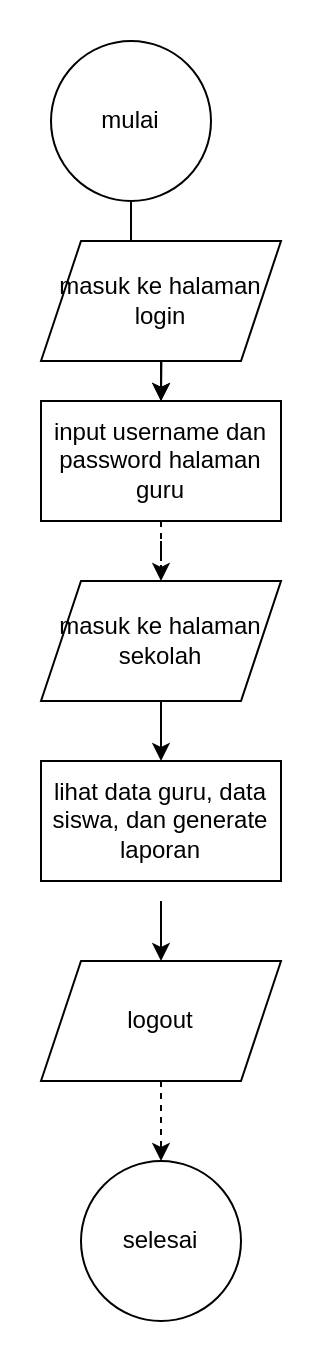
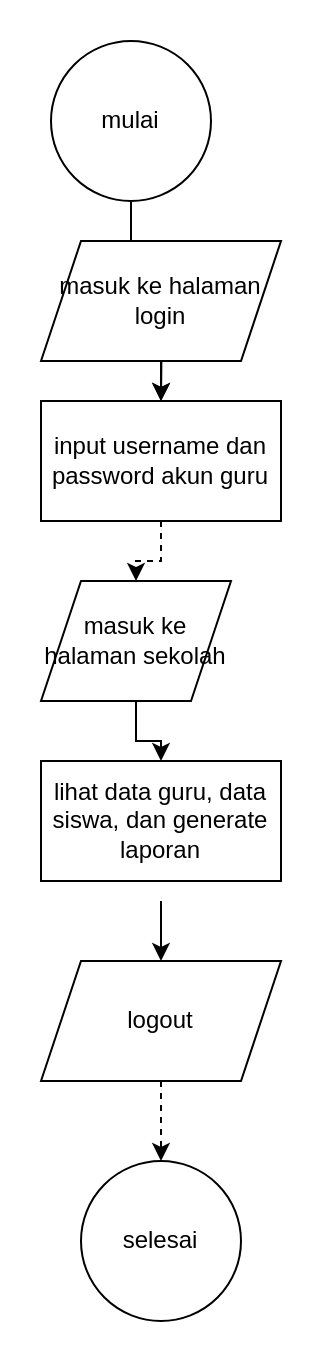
  <mxCell id="0" />
  <mxCell id="1" parent="0" />
  <mxCell id="2" value="" style="edgeStyle=orthogonalEdgeStyle;rounded=0;orthogonalLoop=1;jettySize=auto;html=1;" parent="1" source="3" edge="1"><mxGeometry relative="1" as="geometry"><mxPoint x="80" y="200" as="targetPoint" /></mxGeometry></mxCell>
  <mxCell id="3" value="mulai" style="ellipse;whiteSpace=wrap;html=1;aspect=fixed;" parent="1" vertex="1"><mxGeometry x="25" y="20" width="80" height="80" as="geometry" /></mxCell>
  <mxCell id="4" value="" style="edgeStyle=orthogonalEdgeStyle;rounded=0;orthogonalLoop=1;jettySize=auto;html=1;" parent="1" source="5" edge="1"><mxGeometry relative="1" as="geometry"><mxPoint x="80" y="200" as="targetPoint" /></mxGeometry></mxCell>
  <mxCell id="5" value="masuk ke halaman login" style="shape=parallelogram;perimeter=parallelogramPerimeter;whiteSpace=wrap;html=1;fixedSize=1;" parent="1" vertex="1"><mxGeometry x="20" y="120" width="120" height="60" as="geometry" /></mxCell>
  <mxCell id="6" value="" style="edgeStyle=orthogonalEdgeStyle;rounded=0;orthogonalLoop=1;jettySize=auto;html=1;dashed=1;" parent="1" source="7" target="13" edge="1"><mxGeometry relative="1" as="geometry" /></mxCell>
- <mxCell id="7" value="input username dan password halaman guru" style="rounded=0;whiteSpace=wrap;html=1;" parent="1" vertex="1"><mxGeometry x="20" y="200" width="120" height="60" as="geometry" /></mxCell>
+ <mxCell id="7" value="input username dan password akun guru" style="rounded=0;whiteSpace=wrap;html=1;" parent="1" vertex="1"><mxGeometry x="20" y="200" width="120" height="60" as="geometry" /></mxCell>
  <mxCell id="8" value="" style="edgeStyle=orthogonalEdgeStyle;rounded=0;orthogonalLoop=1;jettySize=auto;html=1;" parent="1" edge="1"><mxGeometry relative="1" as="geometry"><mxPoint x="80" y="450" as="sourcePoint" /><mxPoint x="80" y="480" as="targetPoint" /></mxGeometry></mxCell>
  <mxCell id="9" value="" style="edgeStyle=orthogonalEdgeStyle;rounded=0;orthogonalLoop=1;jettySize=auto;html=1;dashed=1;" parent="1" source="10" target="11" edge="1"><mxGeometry relative="1" as="geometry" /></mxCell>
  <mxCell id="10" value="logout" style="shape=parallelogram;perimeter=parallelogramPerimeter;whiteSpace=wrap;html=1;fixedSize=1;" parent="1" vertex="1"><mxGeometry x="20" y="480" width="120" height="60" as="geometry" /></mxCell>
  <mxCell id="11" value="selesai" style="ellipse;whiteSpace=wrap;html=1;aspect=fixed;" parent="1" vertex="1"><mxGeometry x="40" y="580" width="80" height="80" as="geometry" /></mxCell>
  <mxCell id="12" value="" style="edgeStyle=orthogonalEdgeStyle;rounded=0;orthogonalLoop=1;jettySize=auto;html=1;" parent="1" source="13" target="14" edge="1"><mxGeometry relative="1" as="geometry" /></mxCell>
- <mxCell id="13" value="masuk ke halaman sekolah" style="shape=parallelogram;perimeter=parallelogramPerimeter;whiteSpace=wrap;html=1;fixedSize=1;" parent="1" vertex="1"><mxGeometry x="20" y="290" width="120" height="60" as="geometry" /></mxCell>
+ <mxCell id="13" value="masuk ke halaman sekolah" style="shape=parallelogram;perimeter=parallelogramPerimeter;whiteSpace=wrap;html=1;fixedSize=1;" parent="1" vertex="1"><mxGeometry x="20" y="290" width="95" height="60" as="geometry" /></mxCell>
  <mxCell id="14" value="lihat data guru, data siswa, dan generate laporan" style="rounded=0;whiteSpace=wrap;html=1;" parent="1" vertex="1"><mxGeometry x="20" y="380" width="120" height="60" as="geometry" /></mxCell>
